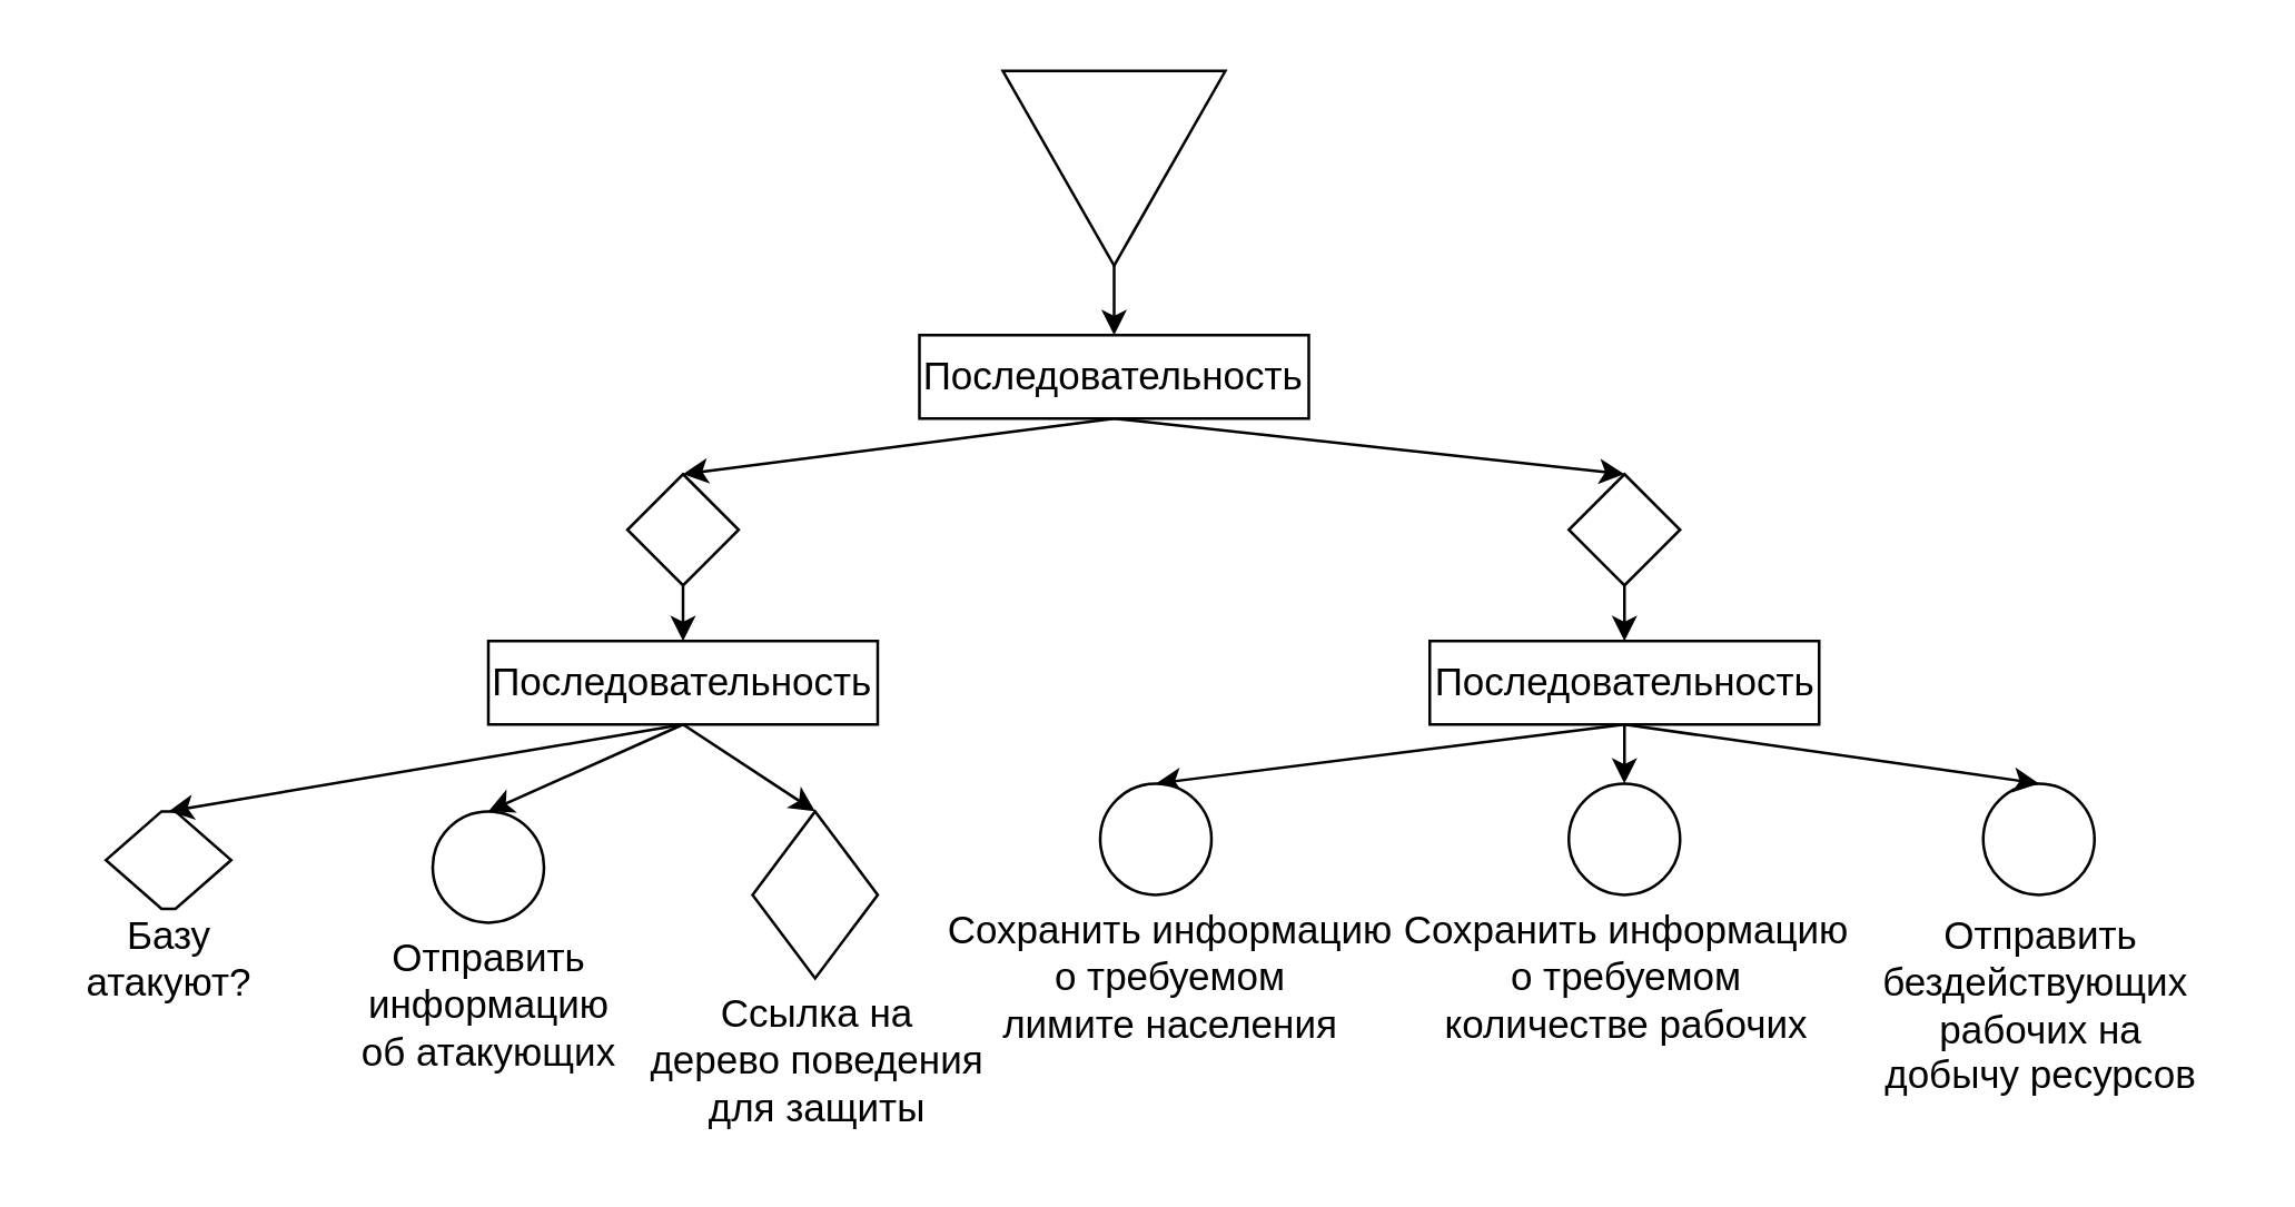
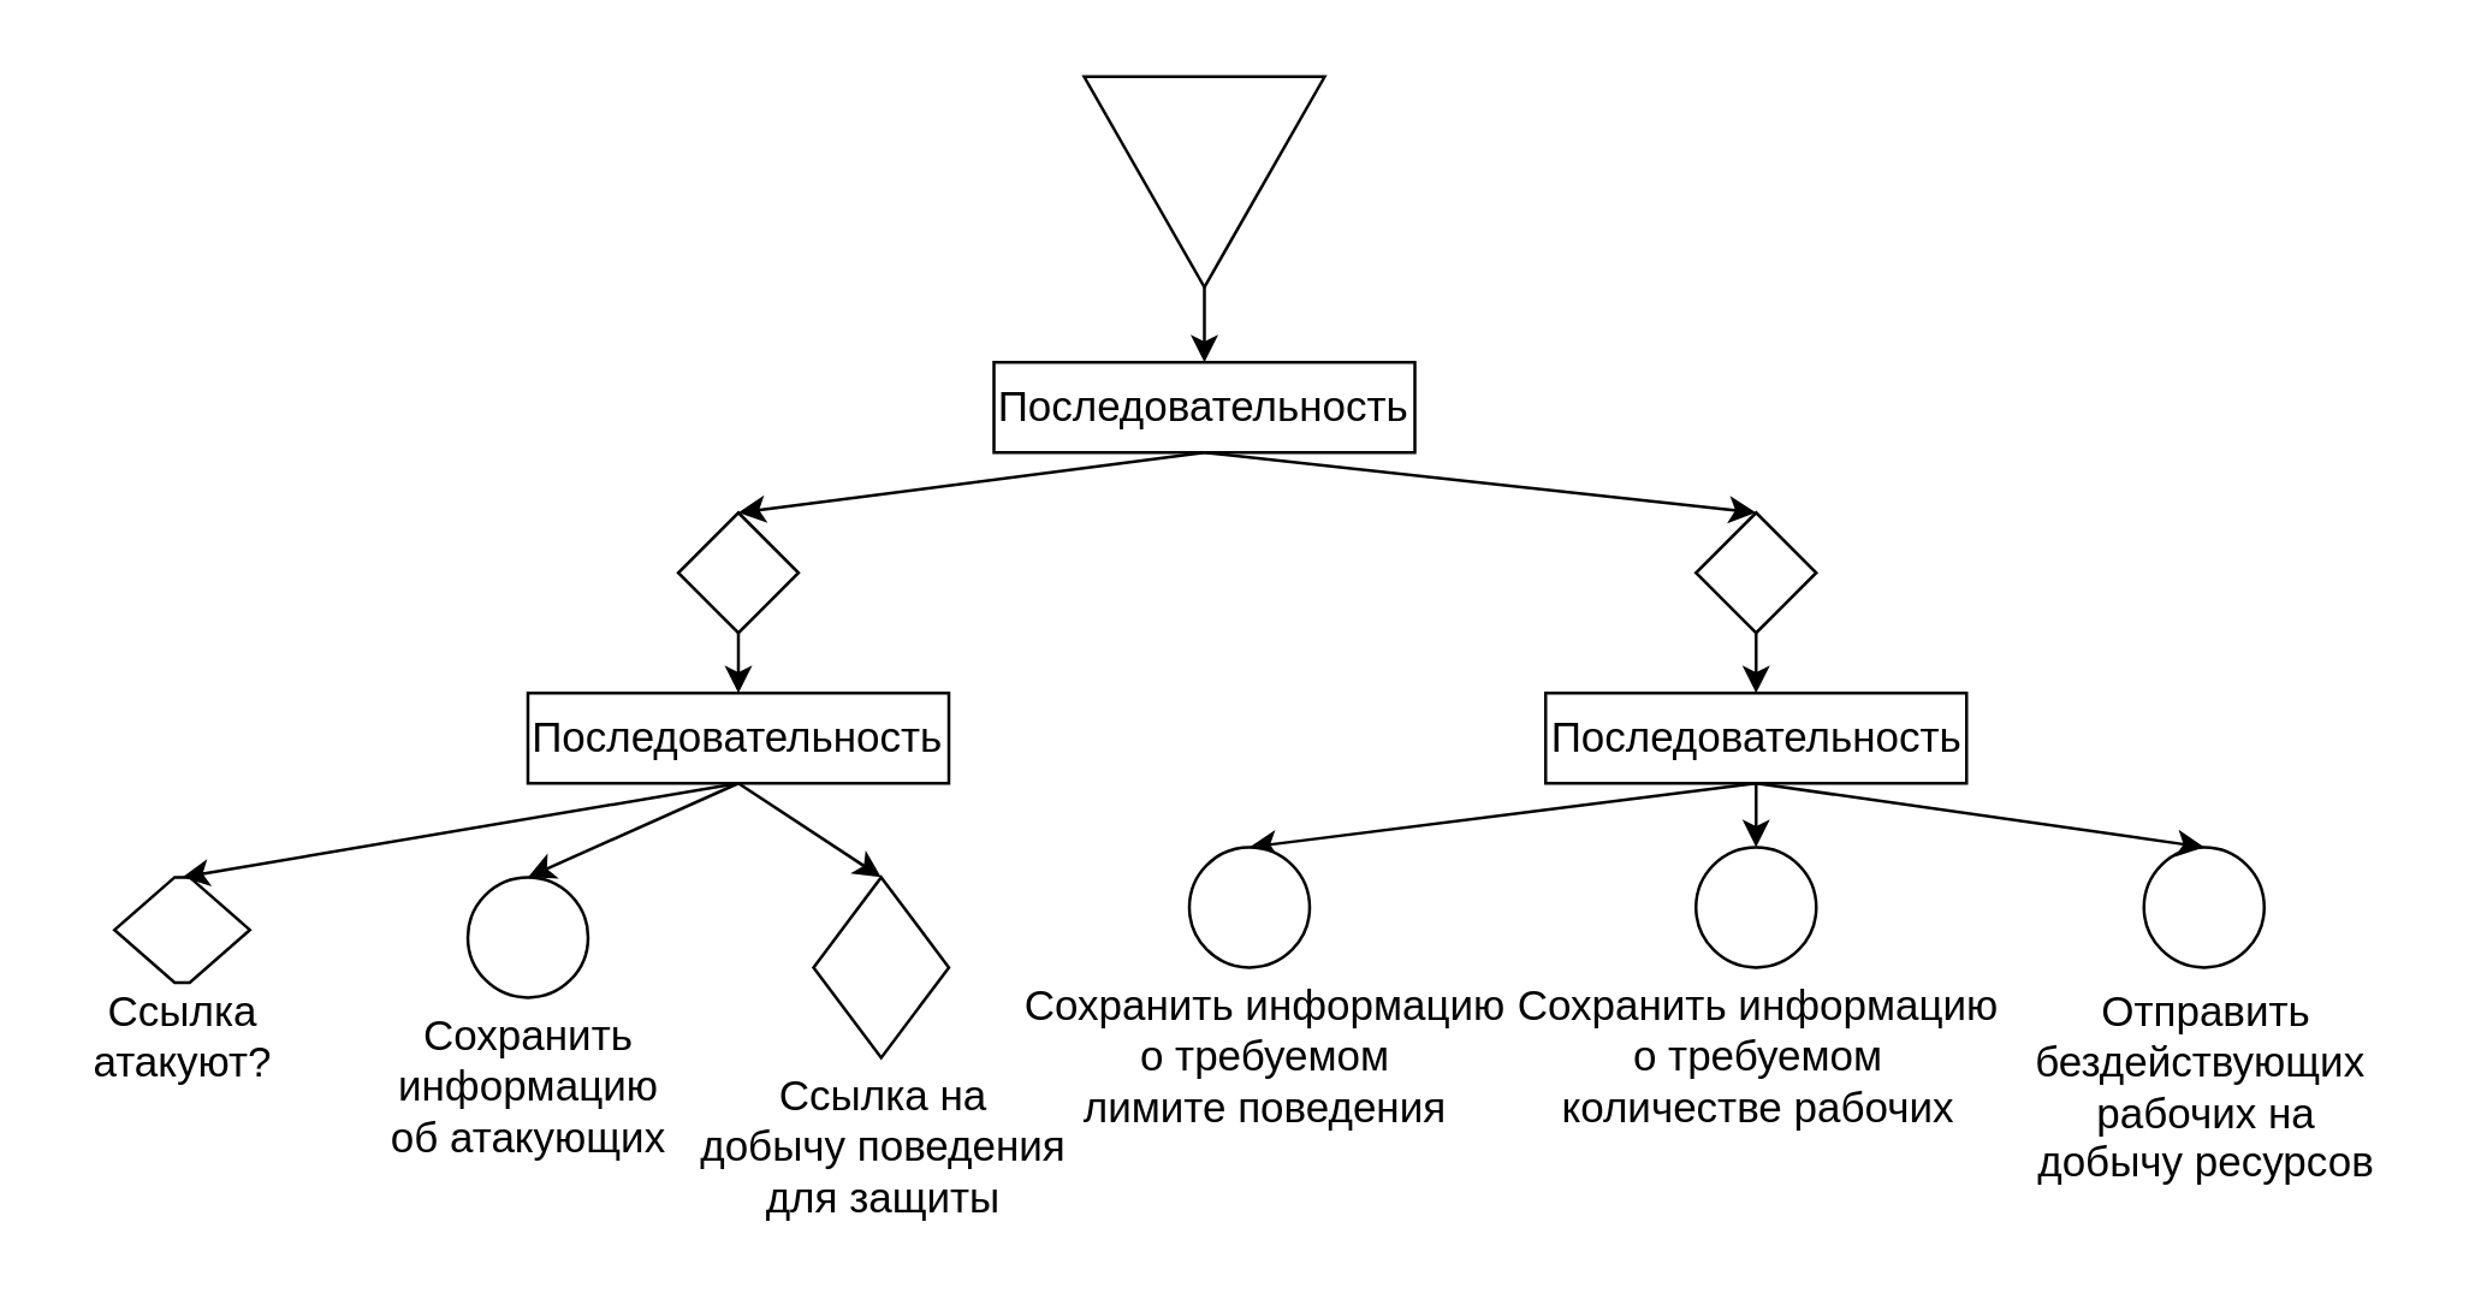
  <mxCell id="0" />
  <mxCell id="1" parent="0" />
  <mxCell id="2" value="" style="triangle;whiteSpace=wrap;html=1;rotation=90;" parent="1" vertex="1"><mxGeometry x="365" y="20" width="70" height="80" as="geometry" /></mxCell>
  <mxCell id="3" value="&lt;font style=&quot;font-size: 14px;&quot;&gt;Последовательность&lt;/font&gt;" style="rounded=0;whiteSpace=wrap;html=1;" parent="1" vertex="1"><mxGeometry x="330" y="120" width="140" height="30" as="geometry" /></mxCell>
  <mxCell id="4" value="" style="endArrow=classic;html=1;rounded=0;exitX=1;exitY=0.5;exitDx=0;exitDy=0;entryX=0.5;entryY=0;entryDx=0;entryDy=0;" parent="1" source="2" target="3" edge="1"><mxGeometry width="50" height="50" relative="1" as="geometry"><mxPoint x="385" y="260" as="sourcePoint" /><mxPoint x="435" y="210" as="targetPoint" /></mxGeometry></mxCell>
  <mxCell id="5" value="" style="endArrow=classic;html=1;rounded=0;exitX=0.5;exitY=1;exitDx=0;exitDy=0;entryX=0.5;entryY=0;entryDx=0;entryDy=0;" parent="1" source="3" target="11" edge="1"><mxGeometry width="50" height="50" relative="1" as="geometry"><mxPoint x="586" y="180" as="sourcePoint" /><mxPoint x="621" y="240" as="targetPoint" /></mxGeometry></mxCell>
- <mxCell id="6" value="&lt;font style=&quot;font-size: 14px;&quot;&gt;Сохранить информацию&lt;br&gt;о требуемом &lt;br&gt;лимите населения&lt;/font&gt;" style="text;html=1;align=center;verticalAlign=middle;resizable=0;points=[];autosize=1;strokeColor=none;fillColor=none;" parent="1" vertex="1"><mxGeometry x="330" y="321.25" width="180" height="60" as="geometry" /></mxCell>
+ <mxCell id="6" value="&lt;font style=&quot;font-size: 14px;&quot;&gt;Сохранить информацию&lt;br&gt;о требуемом &lt;br&gt;лимите поведения&lt;/font&gt;" style="text;html=1;align=center;verticalAlign=middle;resizable=0;points=[];autosize=1;strokeColor=none;fillColor=none;" parent="1" vertex="1"><mxGeometry x="330" y="321.25" width="180" height="60" as="geometry" /></mxCell>
  <mxCell id="7" value="" style="endArrow=classic;html=1;rounded=0;exitX=0.5;exitY=1;exitDx=0;exitDy=0;entryX=0.5;entryY=0;entryDx=0;entryDy=0;" parent="1" source="8" target="24" edge="1"><mxGeometry width="50" height="50" relative="1" as="geometry"><mxPoint x="788.5" y="330" as="sourcePoint" /><mxPoint x="838.5" y="360" as="targetPoint" /></mxGeometry></mxCell>
  <mxCell id="8" value="&lt;font style=&quot;font-size: 14px;&quot;&gt;Последовательность&lt;/font&gt;" style="rounded=0;whiteSpace=wrap;html=1;" vertex="1" parent="1"><mxGeometry x="513.5" y="230" width="140" height="30" as="geometry" /></mxCell>
  <mxCell id="9" value="" style="shape=hexagon;perimeter=hexagonPerimeter2;whiteSpace=wrap;html=1;fixedSize=1;" vertex="1" parent="1"><mxGeometry x="37.5" y="291.25" width="45" height="35" as="geometry" /></mxCell>
- <mxCell id="10" value="&lt;font style=&quot;font-size: 14px;&quot;&gt;Базу &lt;br&gt;атакуют?&lt;/font&gt;" style="text;html=1;align=center;verticalAlign=middle;resizable=0;points=[];autosize=1;strokeColor=none;fillColor=none;" vertex="1" parent="1"><mxGeometry x="20" y="318.75" width="80" height="50" as="geometry" /></mxCell>
+ <mxCell id="10" value="&lt;font style=&quot;font-size: 14px;&quot;&gt;Ссылка &lt;br&gt;атакуют?&lt;/font&gt;" style="text;html=1;align=center;verticalAlign=middle;resizable=0;points=[];autosize=1;strokeColor=none;fillColor=none;" vertex="1" parent="1"><mxGeometry x="20" y="318.75" width="80" height="50" as="geometry" /></mxCell>
  <mxCell id="11" value="" style="rhombus;whiteSpace=wrap;html=1;" vertex="1" parent="1"><mxGeometry x="563.5" y="170" width="40" height="40" as="geometry" /></mxCell>
  <mxCell id="12" value="&lt;font style=&quot;font-size: 14px;&quot;&gt;Последовательность&lt;/font&gt;" style="rounded=0;whiteSpace=wrap;html=1;" vertex="1" parent="1"><mxGeometry x="175" y="230" width="140" height="30" as="geometry" /></mxCell>
  <mxCell id="13" value="" style="rhombus;whiteSpace=wrap;html=1;" vertex="1" parent="1"><mxGeometry x="225" y="170" width="40" height="40" as="geometry" /></mxCell>
  <mxCell id="14" value="" style="endArrow=classic;html=1;rounded=0;exitX=0.5;exitY=1;exitDx=0;exitDy=0;entryX=0.5;entryY=0;entryDx=0;entryDy=0;" edge="1" parent="1" source="3" target="13"><mxGeometry width="50" height="50" relative="1" as="geometry"><mxPoint x="425" y="210" as="sourcePoint" /><mxPoint x="475" y="160" as="targetPoint" /></mxGeometry></mxCell>
  <mxCell id="15" value="" style="endArrow=classic;html=1;rounded=0;exitX=0.5;exitY=1;exitDx=0;exitDy=0;entryX=0.5;entryY=0;entryDx=0;entryDy=0;" edge="1" parent="1" source="11" target="8"><mxGeometry width="50" height="50" relative="1" as="geometry"><mxPoint x="608.5" y="210" as="sourcePoint" /><mxPoint x="658.5" y="160" as="targetPoint" /></mxGeometry></mxCell>
  <mxCell id="16" value="" style="endArrow=classic;html=1;rounded=0;exitX=0.5;exitY=1;exitDx=0;exitDy=0;entryX=0.5;entryY=0;entryDx=0;entryDy=0;" edge="1" parent="1" source="13" target="12"><mxGeometry width="50" height="50" relative="1" as="geometry"><mxPoint x="465" y="210" as="sourcePoint" /><mxPoint x="515" y="160" as="targetPoint" /></mxGeometry></mxCell>
  <mxCell id="17" value="" style="ellipse;whiteSpace=wrap;html=1;aspect=fixed;" vertex="1" parent="1"><mxGeometry x="155" y="291.25" width="40" height="40" as="geometry" /></mxCell>
- <mxCell id="18" value="&lt;font style=&quot;font-size: 14px;&quot;&gt;Отправить&lt;br&gt;информацию&lt;br&gt;об атакующих&lt;/font&gt;" style="text;html=1;align=center;verticalAlign=middle;resizable=0;points=[];autosize=1;strokeColor=none;fillColor=none;" vertex="1" parent="1"><mxGeometry x="120" y="331.25" width="110" height="60" as="geometry" /></mxCell>
+ <mxCell id="18" value="&lt;font style=&quot;font-size: 14px;&quot;&gt;Сохранить&lt;br&gt;информацию&lt;br&gt;об атакующих&lt;/font&gt;" style="text;html=1;align=center;verticalAlign=middle;resizable=0;points=[];autosize=1;strokeColor=none;fillColor=none;" vertex="1" parent="1"><mxGeometry x="120" y="331.25" width="110" height="60" as="geometry" /></mxCell>
  <mxCell id="19" value="" style="rhombus;whiteSpace=wrap;html=1;" vertex="1" parent="1"><mxGeometry x="270" y="291.25" width="45" height="60" as="geometry" /></mxCell>
- <mxCell id="20" value="&lt;font style=&quot;font-size: 14px;&quot;&gt;Ссылка на&lt;br&gt;дерево поведения&lt;br&gt;для защиты&lt;/font&gt;" style="text;html=1;align=center;verticalAlign=middle;resizable=0;points=[];autosize=1;strokeColor=none;fillColor=none;" vertex="1" parent="1"><mxGeometry x="222.5" y="351.25" width="140" height="60" as="geometry" /></mxCell>
+ <mxCell id="20" value="&lt;font style=&quot;font-size: 14px;&quot;&gt;Ссылка на&lt;br&gt;добычу поведения&lt;br&gt;для защиты&lt;/font&gt;" style="text;html=1;align=center;verticalAlign=middle;resizable=0;points=[];autosize=1;strokeColor=none;fillColor=none;" vertex="1" parent="1"><mxGeometry x="222.5" y="351.25" width="140" height="60" as="geometry" /></mxCell>
  <mxCell id="21" value="" style="endArrow=classic;html=1;rounded=0;exitX=0.5;exitY=1;exitDx=0;exitDy=0;entryX=0.5;entryY=0;entryDx=0;entryDy=0;" edge="1" parent="1" source="12" target="9"><mxGeometry width="50" height="50" relative="1" as="geometry"><mxPoint x="425" y="410" as="sourcePoint" /><mxPoint x="475" y="360" as="targetPoint" /></mxGeometry></mxCell>
  <mxCell id="22" value="" style="endArrow=classic;html=1;rounded=0;exitX=0.5;exitY=1;exitDx=0;exitDy=0;entryX=0.5;entryY=0;entryDx=0;entryDy=0;" edge="1" parent="1" source="12" target="17"><mxGeometry width="50" height="50" relative="1" as="geometry"><mxPoint x="425" y="410" as="sourcePoint" /><mxPoint x="475" y="360" as="targetPoint" /></mxGeometry></mxCell>
  <mxCell id="23" value="" style="endArrow=classic;html=1;rounded=0;exitX=0.5;exitY=1;exitDx=0;exitDy=0;entryX=0.5;entryY=0;entryDx=0;entryDy=0;" edge="1" parent="1" source="12" target="19"><mxGeometry width="50" height="50" relative="1" as="geometry"><mxPoint x="425" y="410" as="sourcePoint" /><mxPoint x="475" y="360" as="targetPoint" /></mxGeometry></mxCell>
  <mxCell id="24" value="" style="ellipse;whiteSpace=wrap;html=1;aspect=fixed;" vertex="1" parent="1"><mxGeometry x="395" y="281.25" width="40" height="40" as="geometry" /></mxCell>
  <mxCell id="25" value="&lt;font style=&quot;font-size: 14px;&quot;&gt;Сохранить информацию&lt;br&gt;о требуемом &lt;br&gt;количестве рабочих&lt;br&gt;&lt;/font&gt;" style="text;html=1;align=center;verticalAlign=middle;resizable=0;points=[];autosize=1;strokeColor=none;fillColor=none;" vertex="1" parent="1"><mxGeometry x="493.5" y="321.25" width="180" height="60" as="geometry" /></mxCell>
  <mxCell id="26" value="" style="ellipse;whiteSpace=wrap;html=1;aspect=fixed;" vertex="1" parent="1"><mxGeometry x="563.5" y="281.25" width="40" height="40" as="geometry" /></mxCell>
  <mxCell id="27" value="" style="endArrow=classic;html=1;rounded=0;exitX=0.5;exitY=1;exitDx=0;exitDy=0;entryX=0.5;entryY=0;entryDx=0;entryDy=0;" edge="1" parent="1" source="8" target="26"><mxGeometry width="50" height="50" relative="1" as="geometry"><mxPoint x="422.5" y="370" as="sourcePoint" /><mxPoint x="472.5" y="320" as="targetPoint" /></mxGeometry></mxCell>
  <mxCell id="28" value="" style="ellipse;whiteSpace=wrap;html=1;aspect=fixed;" vertex="1" parent="1"><mxGeometry x="712.5" y="281.25" width="40" height="40" as="geometry" /></mxCell>
  <mxCell id="29" value="" style="endArrow=classic;html=1;rounded=0;exitX=0.5;exitY=1;exitDx=0;exitDy=0;entryX=0.5;entryY=0;entryDx=0;entryDy=0;" edge="1" parent="1" source="8" target="28"><mxGeometry width="50" height="50" relative="1" as="geometry"><mxPoint x="422.5" y="270" as="sourcePoint" /><mxPoint x="472.5" y="220" as="targetPoint" /></mxGeometry></mxCell>
  <mxCell id="30" value="&lt;font style=&quot;font-size: 14px;&quot;&gt;Отправить &lt;br&gt;бездействующих&amp;nbsp;&lt;br&gt;рабочих на &lt;br&gt;добычу ресурсов&lt;br&gt;&lt;/font&gt;" style="text;html=1;align=center;verticalAlign=middle;resizable=0;points=[];autosize=1;strokeColor=none;fillColor=none;" vertex="1" parent="1"><mxGeometry x="662.5" y="321.25" width="140" height="80" as="geometry" /></mxCell>
